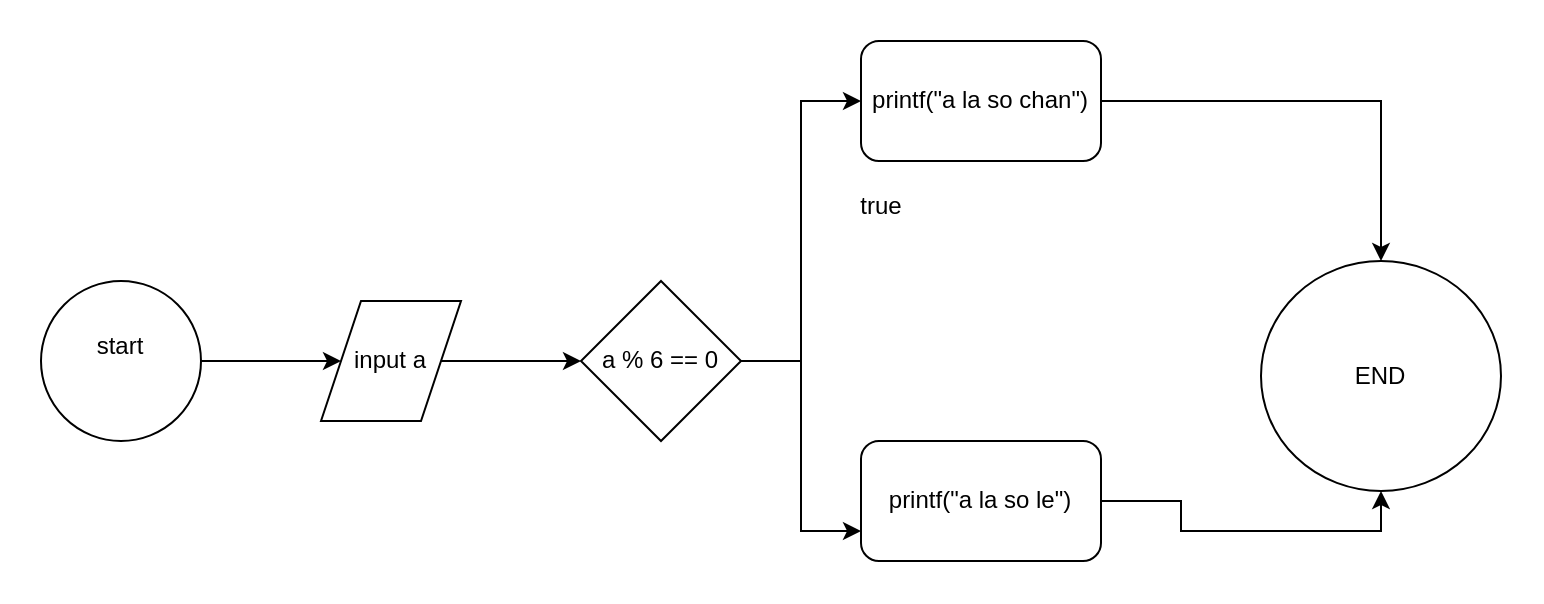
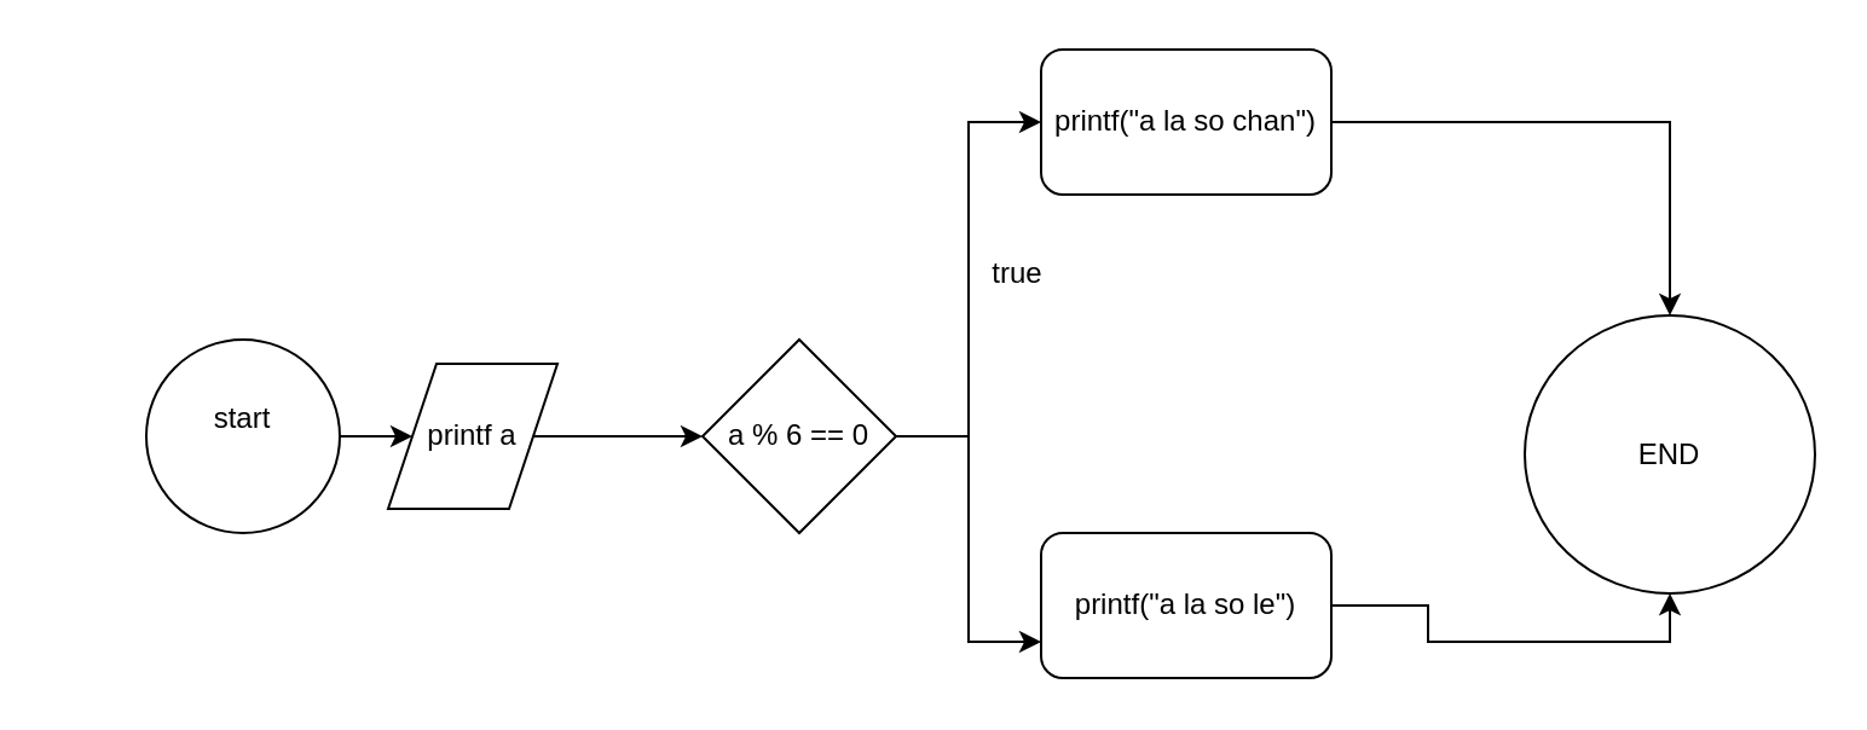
  <mxCell id="0" />
  <mxCell id="1" parent="0" />
  <mxCell id="2" style="edgeStyle=orthogonalEdgeStyle;rounded=0;orthogonalLoop=1;jettySize=auto;html=1;" edge="1" parent="1" source="3"><mxGeometry relative="1" as="geometry"><mxPoint x="170" y="180" as="targetPoint" /></mxGeometry></mxCell>
- <mxCell id="3" value="start&lt;div&gt;&lt;br&gt;&lt;/div&gt;" style="ellipse;whiteSpace=wrap;html=1;aspect=fixed;" vertex="1" parent="1"><mxGeometry x="20" y="140" width="80" height="80" as="geometry" /></mxCell>
+ <mxCell id="3" value="start&lt;div&gt;&lt;br&gt;&lt;/div&gt;" style="ellipse;whiteSpace=wrap;html=1;aspect=fixed;" vertex="1" parent="1"><mxGeometry x="60" y="140" width="80" height="80" as="geometry" /></mxCell>
  <mxCell id="4" style="edgeStyle=orthogonalEdgeStyle;rounded=0;orthogonalLoop=1;jettySize=auto;html=1;" edge="1" parent="1" source="5"><mxGeometry relative="1" as="geometry"><mxPoint x="290" y="180" as="targetPoint" /></mxGeometry></mxCell>
- <mxCell id="5" value="input a" style="shape=parallelogram;perimeter=parallelogramPerimeter;whiteSpace=wrap;html=1;fixedSize=1;" vertex="1" parent="1"><mxGeometry x="160" y="150" width="70" height="60" as="geometry" /></mxCell>
+ <mxCell id="5" value="printf a" style="shape=parallelogram;perimeter=parallelogramPerimeter;whiteSpace=wrap;html=1;fixedSize=1;" vertex="1" parent="1"><mxGeometry x="160" y="150" width="70" height="60" as="geometry" /></mxCell>
  <mxCell id="6" style="edgeStyle=orthogonalEdgeStyle;rounded=0;orthogonalLoop=1;jettySize=auto;html=1;entryX=0;entryY=0.75;entryDx=0;entryDy=0;" edge="1" parent="1" source="8" target="12"><mxGeometry relative="1" as="geometry" /></mxCell>
  <mxCell id="7" style="edgeStyle=orthogonalEdgeStyle;rounded=0;orthogonalLoop=1;jettySize=auto;html=1;entryX=0;entryY=0.5;entryDx=0;entryDy=0;" edge="1" parent="1" source="8" target="10"><mxGeometry relative="1" as="geometry" /></mxCell>
  <mxCell id="8" value="a % 6 == 0" style="rhombus;whiteSpace=wrap;html=1;" vertex="1" parent="1"><mxGeometry x="290" y="140" width="80" height="80" as="geometry" /></mxCell>
  <mxCell id="9" style="edgeStyle=orthogonalEdgeStyle;rounded=0;orthogonalLoop=1;jettySize=auto;html=1;exitX=1;exitY=0.5;exitDx=0;exitDy=0;entryX=0.5;entryY=0;entryDx=0;entryDy=0;" edge="1" parent="1" source="10" target="14"><mxGeometry relative="1" as="geometry" /></mxCell>
  <mxCell id="10" value="printf(&quot;a la so chan&quot;)" style="rounded=1;whiteSpace=wrap;html=1;" vertex="1" parent="1"><mxGeometry x="430" y="20" width="120" height="60" as="geometry" /></mxCell>
  <mxCell id="11" style="edgeStyle=orthogonalEdgeStyle;rounded=0;orthogonalLoop=1;jettySize=auto;html=1;entryX=0.5;entryY=1;entryDx=0;entryDy=0;" edge="1" parent="1" source="12" target="14"><mxGeometry relative="1" as="geometry" /></mxCell>
  <mxCell id="12" value="printf(&quot;a la so le&quot;)" style="rounded=1;whiteSpace=wrap;html=1;" vertex="1" parent="1"><mxGeometry x="430" y="220" width="120" height="60" as="geometry" /></mxCell>
- <mxCell id="13" value="true" style="text;html=1;align=center;verticalAlign=middle;resizable=0;points=[];autosize=1;strokeColor=none;fillColor=none;" vertex="1" parent="1"><mxGeometry x="420" y="88" width="40" height="30" as="geometry" /></mxCell>
+ <mxCell id="13" value="true" style="text;html=1;align=center;verticalAlign=middle;resizable=0;points=[];autosize=1;strokeColor=none;fillColor=none;" vertex="1" parent="1"><mxGeometry x="400" y="98" width="40" height="30" as="geometry" /></mxCell>
  <mxCell id="14" value="END" style="ellipse;whiteSpace=wrap;html=1;" vertex="1" parent="1"><mxGeometry x="630" y="130" width="120" height="115" as="geometry" /></mxCell>
